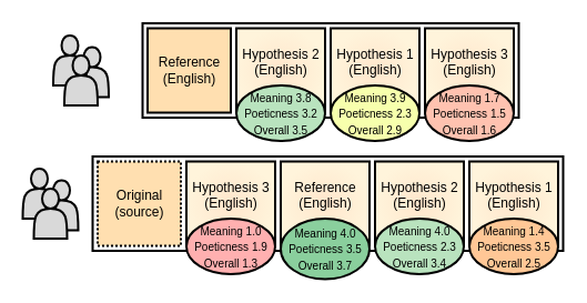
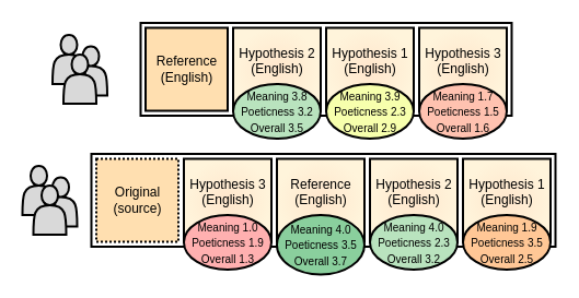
  <mxCell id="0" />
  <mxCell id="1" parent="0" />
  <mxCell id="2" value="" style="rounded=0;whiteSpace=wrap;html=1;fontSize=10;strokeWidth=2;fillColor=none;" vertex="1" parent="1"><mxGeometry x="128" y="20.5" width="339" height="85" as="geometry" /></mxCell>
  <mxCell id="3" value="" style="rounded=0;whiteSpace=wrap;html=1;fontSize=10;strokeWidth=2;fillColor=none;" vertex="1" parent="1"><mxGeometry x="83" y="140.5" width="424" height="85" as="geometry" /></mxCell>
  <mxCell id="4" value="" style="group" parent="1" vertex="1" connectable="0"><mxGeometry x="20" y="151.5" width="50" height="63" as="geometry" /></mxCell>
  <mxCell id="5" value="" style="shape=actor;whiteSpace=wrap;html=1;strokeColor=#000000;strokeWidth=2;fillColor=#D9D9D9;" parent="4" vertex="1"><mxGeometry x="20" y="10.5" width="30" height="45" as="geometry" /></mxCell>
  <mxCell id="6" value="" style="shape=actor;whiteSpace=wrap;html=1;strokeColor=#000000;strokeWidth=2;fillColor=#D9D9D9;" parent="4" vertex="1"><mxGeometry width="30" height="45" as="geometry" /></mxCell>
  <mxCell id="7" value="" style="shape=actor;whiteSpace=wrap;html=1;strokeColor=#000000;strokeWidth=2;fillColor=#D9D9D9;" parent="4" vertex="1"><mxGeometry x="10" y="18" width="30" height="45" as="geometry" /></mxCell>
  <mxCell id="8" value="Original&lt;br&gt;(source)" style="rounded=0;whiteSpace=wrap;html=1;strokeWidth=2;fillColor=#FFDFB0;strokeColor=#000000;fillStyle=auto;fontStyle=0;gradientColor=none;gradientDirection=south;dashed=1;dashPattern=1 1;" parent="1" vertex="1"><mxGeometry x="87.5" y="145" width="75" height="76" as="geometry" /></mxCell>
  <mxCell id="9" value="Hypothesis 3&lt;br&gt;(English)&lt;br&gt;." style="rounded=0;whiteSpace=wrap;html=1;strokeWidth=2;fillColor=#FFE6CC;strokeColor=#000000;fillStyle=solid;fontStyle=0;gradientColor=#FFF4DB;gradientDirection=radial;" parent="1" vertex="1"><mxGeometry x="167.5" y="145" width="80" height="76" as="geometry" /></mxCell>
  <mxCell id="10" value="Reference&lt;br&gt;(English)&lt;br&gt;." style="rounded=0;whiteSpace=wrap;html=1;strokeWidth=2;fillColor=#FFE6CC;strokeColor=#000000;fillStyle=solid;fontStyle=0;gradientColor=#FFF4DB;gradientDirection=radial;" parent="1" vertex="1"><mxGeometry x="252.5" y="145" width="80" height="76" as="geometry" /></mxCell>
  <mxCell id="11" value="Hypothesis 2&lt;br&gt;(English)&lt;br&gt;." style="rounded=0;whiteSpace=wrap;html=1;strokeWidth=2;fillColor=#FFE6CC;strokeColor=#000000;fillStyle=solid;fontStyle=0;gradientColor=#FFF4DB;gradientDirection=radial;" parent="1" vertex="1"><mxGeometry x="337.5" y="145" width="80" height="76" as="geometry" /></mxCell>
  <mxCell id="12" value="Hypothesis 1&lt;br&gt;(English)&lt;br&gt;." style="rounded=0;whiteSpace=wrap;html=1;strokeWidth=2;fillColor=#FFE6CC;strokeColor=#000000;fillStyle=solid;fontStyle=0;gradientColor=#FFF4DB;gradientDirection=radial;" parent="1" vertex="1"><mxGeometry x="422.5" y="145" width="80" height="76" as="geometry" /></mxCell>
  <mxCell id="13" value="&lt;div style=&quot;&quot;&gt;&lt;/div&gt;&lt;span style=&quot;font-size: 10px;&quot;&gt;Meaning 1.0 Poeticness 1.9&lt;br&gt;&lt;/span&gt;&lt;span style=&quot;background-color: initial; font-size: 10px;&quot;&gt;Overall 1.3&lt;/span&gt;&lt;span style=&quot;font-size: 10px;&quot;&gt;&lt;br&gt;&lt;/span&gt;" style="ellipse;whiteSpace=wrap;html=1;strokeWidth=2;fillColor=#FFB0B0;strokeColor=#000000;align=center;" parent="1" vertex="1"><mxGeometry x="167.5" y="196.5" width="80" height="50" as="geometry" /></mxCell>
  <mxCell id="14" value="&lt;span style=&quot;font-size: 10px;&quot;&gt;Meaning 4.0 Poeticness 3.5&lt;br&gt;&lt;/span&gt;&lt;span style=&quot;background-color: initial; font-size: 10px;&quot;&gt;Overall 3.7&lt;/span&gt;" style="ellipse;whiteSpace=wrap;html=1;strokeWidth=2;fillColor=#8ACF9D;strokeColor=#000000;" parent="1" vertex="1"><mxGeometry x="252.5" y="196.5" width="80" height="54.5" as="geometry" /></mxCell>
- <mxCell id="15" value="&lt;span style=&quot;font-size: 10px;&quot;&gt;Meaning 4.0 Poeticness 2.3&lt;br&gt;&lt;/span&gt;&lt;span style=&quot;background-color: initial; font-size: 10px;&quot;&gt;Overall 3.4&lt;/span&gt;" style="ellipse;whiteSpace=wrap;html=1;strokeWidth=2;fillColor=#B9E3BE;strokeColor=#000000;" parent="1" vertex="1"><mxGeometry x="337.5" y="196.5" width="80" height="50" as="geometry" /></mxCell>
- <mxCell id="16" value="&lt;span style=&quot;font-size: 10px;&quot;&gt;Meaning 1.4 Poeticness 3.5&lt;br&gt;&lt;/span&gt;&lt;span style=&quot;background-color: initial; font-size: 10px;&quot;&gt;Overall 2.5&lt;/span&gt;" style="ellipse;whiteSpace=wrap;html=1;strokeWidth=2;fillColor=#FFC796;strokeColor=#000000;" parent="1" vertex="1"><mxGeometry x="422.5" y="196.5" width="80" height="50" as="geometry" /></mxCell>
+ <mxCell id="15" value="&lt;span style=&quot;font-size: 10px;&quot;&gt;Meaning 4.0 Poeticness 2.3&lt;br&gt;&lt;/span&gt;&lt;span style=&quot;background-color: initial; font-size: 10px;&quot;&gt;Overall 3.2&lt;/span&gt;" style="ellipse;whiteSpace=wrap;html=1;strokeWidth=2;fillColor=#B9E3BE;strokeColor=#000000;" parent="1" vertex="1"><mxGeometry x="337.5" y="196.5" width="80" height="50" as="geometry" /></mxCell>
+ <mxCell id="16" value="&lt;span style=&quot;font-size: 10px;&quot;&gt;Meaning 1.9 Poeticness 3.5&lt;br&gt;&lt;/span&gt;&lt;span style=&quot;background-color: initial; font-size: 10px;&quot;&gt;Overall 2.5&lt;/span&gt;" style="ellipse;whiteSpace=wrap;html=1;strokeWidth=2;fillColor=#FFC796;strokeColor=#000000;" parent="1" vertex="1"><mxGeometry x="422.5" y="196.5" width="80" height="50" as="geometry" /></mxCell>
  <mxCell id="17" value="" style="group" vertex="1" connectable="0" parent="1"><mxGeometry x="47.5" y="31.5" width="50" height="63" as="geometry" /></mxCell>
  <mxCell id="18" value="" style="shape=actor;whiteSpace=wrap;html=1;strokeColor=#000000;strokeWidth=2;fillColor=#D9D9D9;" vertex="1" parent="17"><mxGeometry x="20" y="10.5" width="30" height="45" as="geometry" /></mxCell>
  <mxCell id="19" value="" style="shape=actor;whiteSpace=wrap;html=1;strokeColor=#000000;strokeWidth=2;fillColor=#D9D9D9;" vertex="1" parent="17"><mxGeometry width="30" height="45" as="geometry" /></mxCell>
  <mxCell id="20" value="" style="shape=actor;whiteSpace=wrap;html=1;strokeColor=#000000;strokeWidth=2;fillColor=#D9D9D9;" vertex="1" parent="17"><mxGeometry x="10" y="18" width="30" height="45" as="geometry" /></mxCell>
  <mxCell id="21" value="Reference&lt;br&gt;(English)" style="rounded=0;whiteSpace=wrap;html=1;strokeWidth=2;fillColor=#FFDFB0;strokeColor=#000000;fillStyle=auto;fontStyle=0;gradientColor=none;gradientDirection=south;dashed=0;dashPattern=1 1;" vertex="1" parent="1"><mxGeometry x="132.5" y="25" width="75" height="76" as="geometry" /></mxCell>
  <mxCell id="22" value="Hypothesis 2&lt;br&gt;(English)&lt;br&gt;." style="rounded=0;whiteSpace=wrap;html=1;strokeWidth=2;fillColor=#FFE6CC;strokeColor=#000000;fillStyle=solid;fontStyle=0;gradientColor=#FFF4DB;gradientDirection=radial;" vertex="1" parent="1"><mxGeometry x="212.5" y="25" width="80" height="76" as="geometry" /></mxCell>
  <mxCell id="23" value="Hypothesis 1&lt;br&gt;(English)&lt;br&gt;." style="rounded=0;whiteSpace=wrap;html=1;strokeWidth=2;fillColor=#FFE6CC;strokeColor=#000000;fillStyle=solid;fontStyle=0;gradientColor=#FFF4DB;gradientDirection=radial;" vertex="1" parent="1"><mxGeometry x="297.5" y="25" width="80" height="76" as="geometry" /></mxCell>
  <mxCell id="24" value="Hypothesis 3&lt;br&gt;(English)&lt;br&gt;." style="rounded=0;whiteSpace=wrap;html=1;strokeWidth=2;fillColor=#FFE6CC;strokeColor=#000000;fillStyle=solid;fontStyle=0;gradientColor=#FFF4DB;gradientDirection=radial;" vertex="1" parent="1"><mxGeometry x="382.5" y="25" width="80" height="76" as="geometry" /></mxCell>
  <mxCell id="25" value="&lt;div style=&quot;&quot;&gt;&lt;/div&gt;&lt;span style=&quot;font-size: 10px;&quot;&gt;Meaning 3.8 Poeticness 3.2&lt;br&gt;&lt;/span&gt;&lt;span style=&quot;background-color: initial; font-size: 10px;&quot;&gt;Overall 3.5&lt;/span&gt;&lt;span style=&quot;font-size: 10px;&quot;&gt;&lt;br&gt;&lt;/span&gt;" style="ellipse;whiteSpace=wrap;html=1;strokeWidth=2;fillColor=#b9e3be;strokeColor=#000000;align=center;" vertex="1" parent="1"><mxGeometry x="212.5" y="76.5" width="80" height="50" as="geometry" /></mxCell>
  <mxCell id="26" value="&lt;span style=&quot;font-size: 10px;&quot;&gt;Meaning 3.9 Poeticness 2.3&lt;br&gt;&lt;/span&gt;&lt;span style=&quot;background-color: initial; font-size: 10px;&quot;&gt;Overall 2.9&lt;/span&gt;" style="ellipse;whiteSpace=wrap;html=1;strokeWidth=2;fillColor=#F7FFAD;strokeColor=#000000;" vertex="1" parent="1"><mxGeometry x="297.5" y="76.5" width="80" height="50" as="geometry" /></mxCell>
  <mxCell id="27" value="&lt;span style=&quot;font-size: 10px;&quot;&gt;Meaning 1.7 Poeticness 1.5&lt;br&gt;&lt;/span&gt;&lt;span style=&quot;background-color: initial; font-size: 10px;&quot;&gt;Overall 1.6&lt;/span&gt;" style="ellipse;whiteSpace=wrap;html=1;strokeWidth=2;fillColor=#FFC2B0;strokeColor=#000000;" vertex="1" parent="1"><mxGeometry x="382.5" y="76.5" width="80" height="50" as="geometry" /></mxCell>
